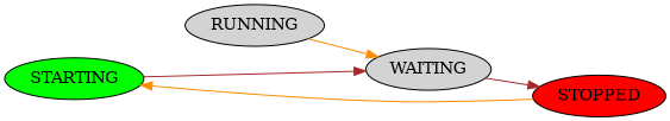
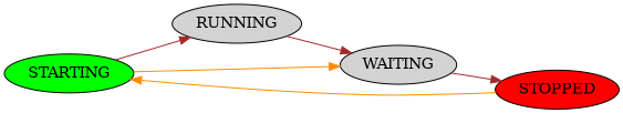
  digraph {
    rankdir=LR
    node [style=filled]
    edge [color=brown]
    STARTING [fillcolor=green]
    RUNNING
    WAITING
    STOPPED [fillcolor=red]
-   STARTING -> WAITING
-   RUNNING -> WAITING [color=darkorange]
+   STARTING -> RUNNING
+   STARTING -> WAITING [color=darkorange]
+   RUNNING -> WAITING
    WAITING -> STOPPED
    STOPPED -> STARTING [color=darkorange]
  }
